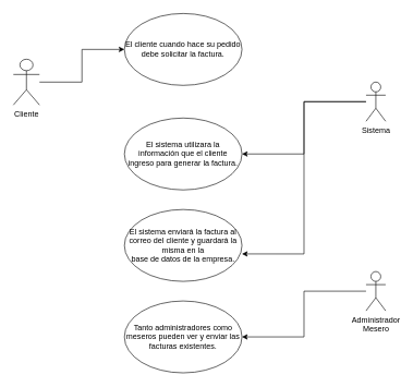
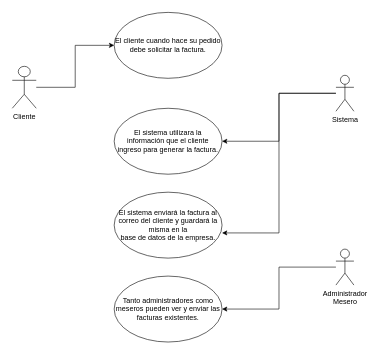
  <mxCell id="0" />
  <mxCell id="1" parent="0" />
  <mxCell id="2" style="edgeStyle=orthogonalEdgeStyle;rounded=0;orthogonalLoop=1;jettySize=auto;html=1;entryX=0;entryY=0.5;entryDx=0;entryDy=0;" edge="1" parent="1" source="3" target="4"><mxGeometry relative="1" as="geometry" /></mxCell>
- <mxCell id="3" value="Cliente" style="shape=umlActor;verticalLabelPosition=bottom;verticalAlign=top;html=1;" vertex="1" parent="1"><mxGeometry x="20" y="90" width="40" height="70" as="geometry" /></mxCell>
+ <mxCell id="3" value="Cliente" style="shape=umlActor;verticalLabelPosition=bottom;verticalAlign=top;html=1;" vertex="1" parent="1"><mxGeometry x="20" y="110" width="40" height="70" as="geometry" /></mxCell>
  <mxCell id="4" value="El cliente cuando hace su pedido debe solicitar la factura." style="ellipse;whiteSpace=wrap;html=1;" vertex="1" parent="1"><mxGeometry x="190" y="20" width="180" height="110" as="geometry" /></mxCell>
  <mxCell id="5" value="El sistema utilizara la información que el cliente ingreso para generar la factura." style="ellipse;whiteSpace=wrap;html=1;" vertex="1" parent="1"><mxGeometry x="190" y="180" width="180" height="110" as="geometry" /></mxCell>
  <mxCell id="6" value="&lt;div&gt;El sistema enviará la factura al correo del cliente y guardará la misma en la&lt;/div&gt;&lt;div&gt;base de datos de la empresa.&lt;/div&gt;" style="ellipse;whiteSpace=wrap;html=1;" vertex="1" parent="1"><mxGeometry x="190" y="320" width="180" height="110" as="geometry" /></mxCell>
  <mxCell id="7" value="Tanto administradores como meseros pueden ver y enviar las facturas existentes." style="ellipse;whiteSpace=wrap;html=1;" vertex="1" parent="1"><mxGeometry x="190" y="460" width="180" height="110" as="geometry" /></mxCell>
  <mxCell id="8" style="edgeStyle=orthogonalEdgeStyle;rounded=0;orthogonalLoop=1;jettySize=auto;html=1;" edge="1" parent="1" source="10" target="5"><mxGeometry relative="1" as="geometry" /></mxCell>
  <mxCell id="9" style="edgeStyle=orthogonalEdgeStyle;rounded=0;orthogonalLoop=1;jettySize=auto;html=1;entryX=1;entryY=0.618;entryDx=0;entryDy=0;entryPerimeter=0;" edge="1" parent="1" source="10" target="6"><mxGeometry relative="1" as="geometry" /></mxCell>
  <mxCell id="10" value="Sistema" style="shape=umlActor;verticalLabelPosition=bottom;verticalAlign=top;html=1;" vertex="1" parent="1"><mxGeometry x="560" y="125" width="30" height="60" as="geometry" /></mxCell>
  <mxCell id="11" style="edgeStyle=orthogonalEdgeStyle;rounded=0;orthogonalLoop=1;jettySize=auto;html=1;" edge="1" parent="1" source="12" target="7"><mxGeometry relative="1" as="geometry" /></mxCell>
  <mxCell id="12" value="Administrador&lt;br&gt;Mesero" style="shape=umlActor;verticalLabelPosition=bottom;verticalAlign=top;html=1;" vertex="1" parent="1"><mxGeometry x="560" y="415" width="30" height="60" as="geometry" /></mxCell>
